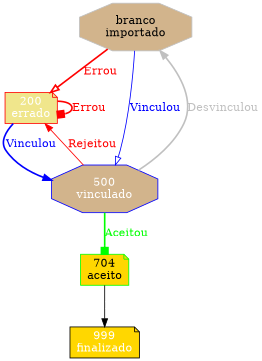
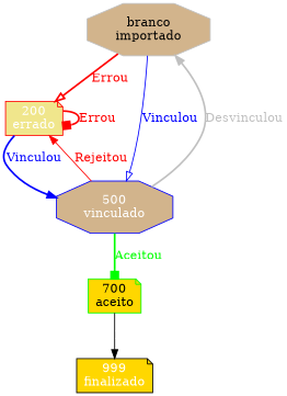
  digraph {
    fontname=Helvetica
    rankdir=TB
    node [fontcolor=white style=filled fillcolor=tan shape=note]
    edge [color=red fontcolor=red style=bold arrowhead=normal]
    n1 [color=gray fontcolor=black label="branco\nimportado" style="none,filled" shape=octagon]
    n2 [color=red label="200\nerrado" fillcolor=khaki]
    n3 [color=blue label="500\nvinculado" shape=octagon]
-   n4 [color=green fontcolor=black label="704\naceito" fillcolor=gold]
+   n4 [color=green fontcolor=black label="700\naceito" fillcolor=gold]
    n5 [color=black label="999\nfinalizado" fillcolor=gold]
    n1 -> n2 [label=Errou arrowhead=onormal]
    n1 -> n3 [color=blue fontcolor=blue label=Vinculou style=solid arrowhead=onormal]
    n2 -> n2 [label=Errou arrowhead=box]
    n2 -> n3 [color=blue fontcolor=blue label=Vinculou]
    n3 -> n1 [color=gray fontcolor=gray label=Desvinculou]
    n3 -> n2 [label=Rejeitou style=solid]
    n3 -> n4 [color=green fontcolor=green label=Aceitou arrowhead=box]
    n4 -> n5 [color=black fontcolor=white label=Recebeu style=solid]
  }
